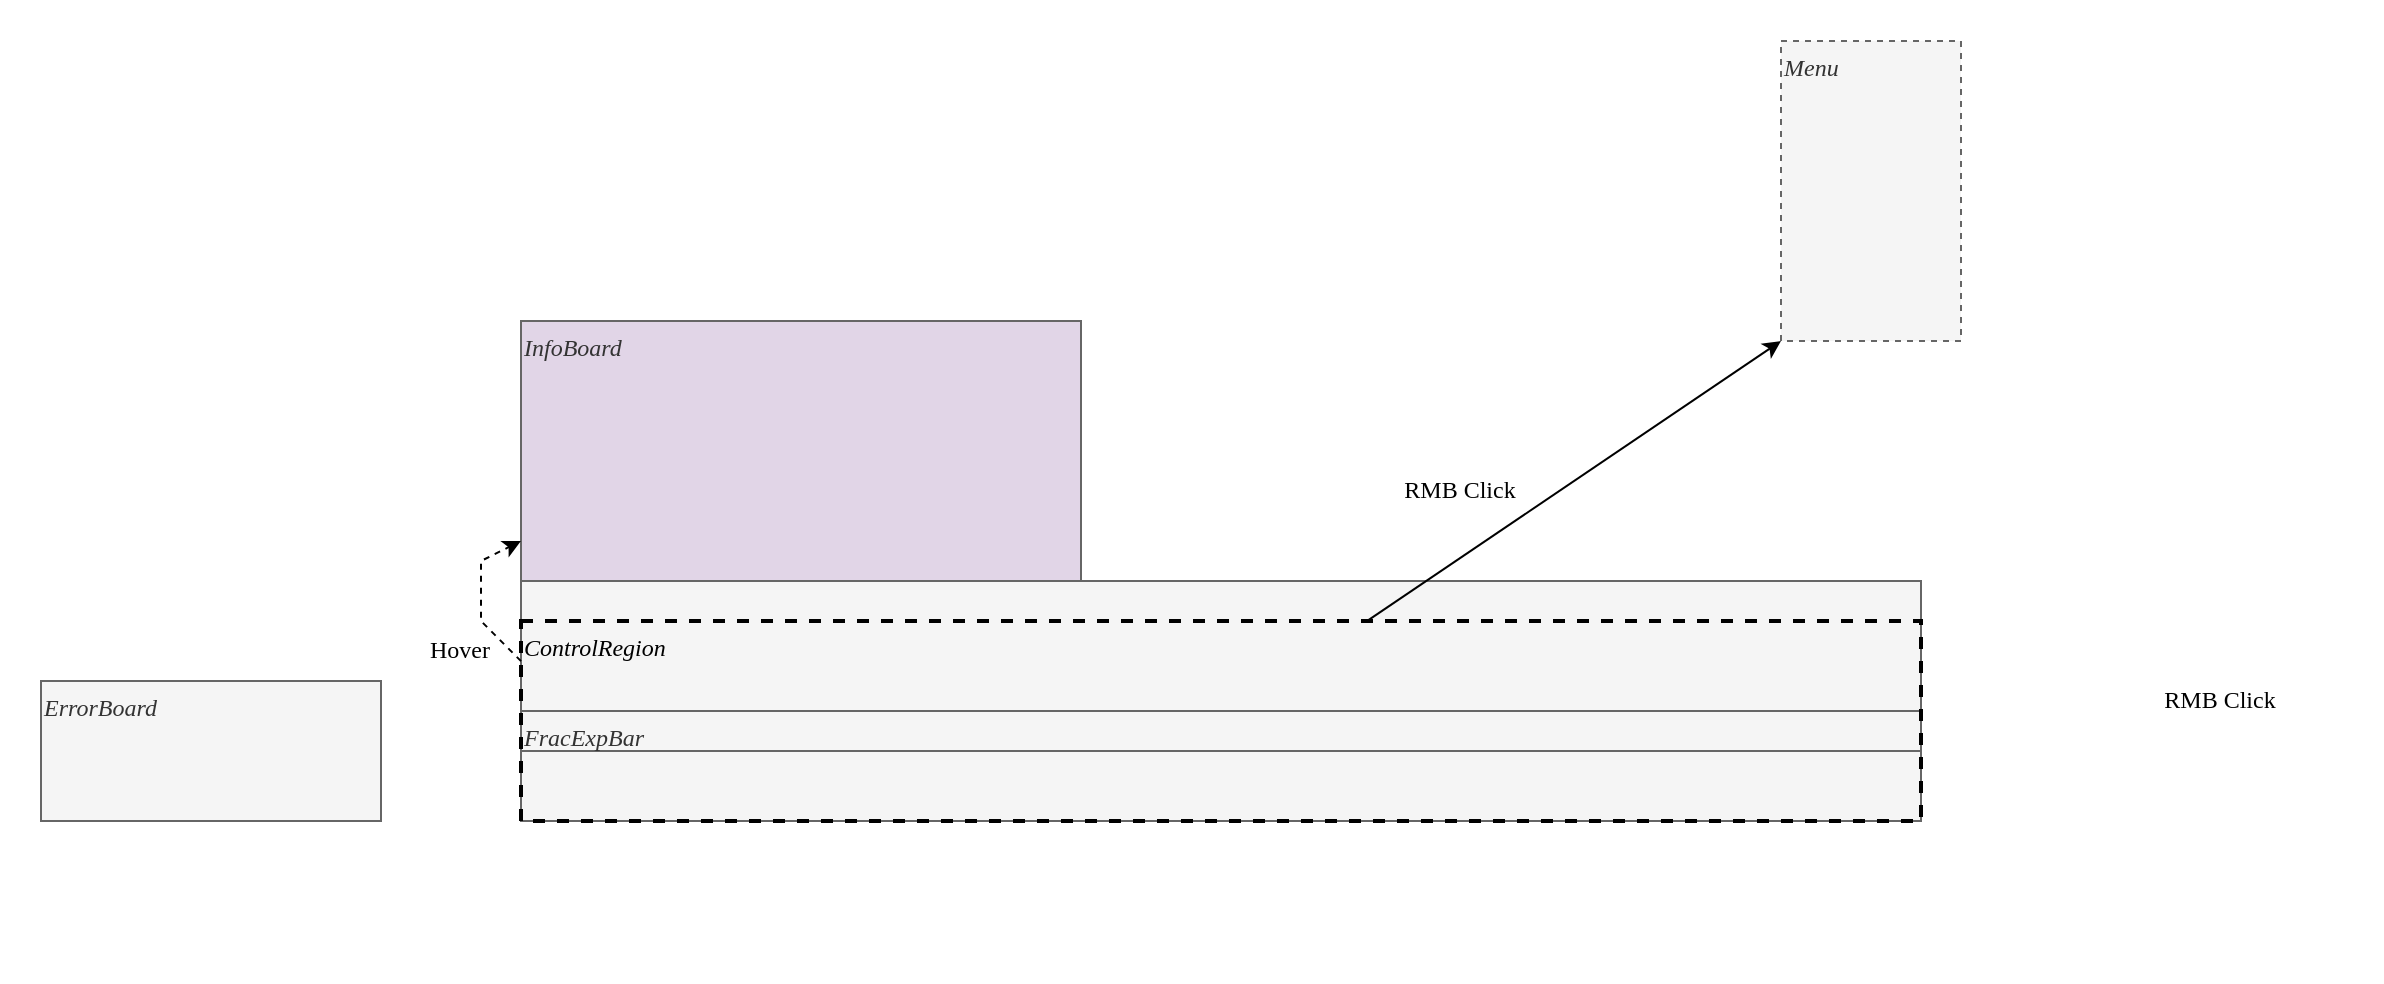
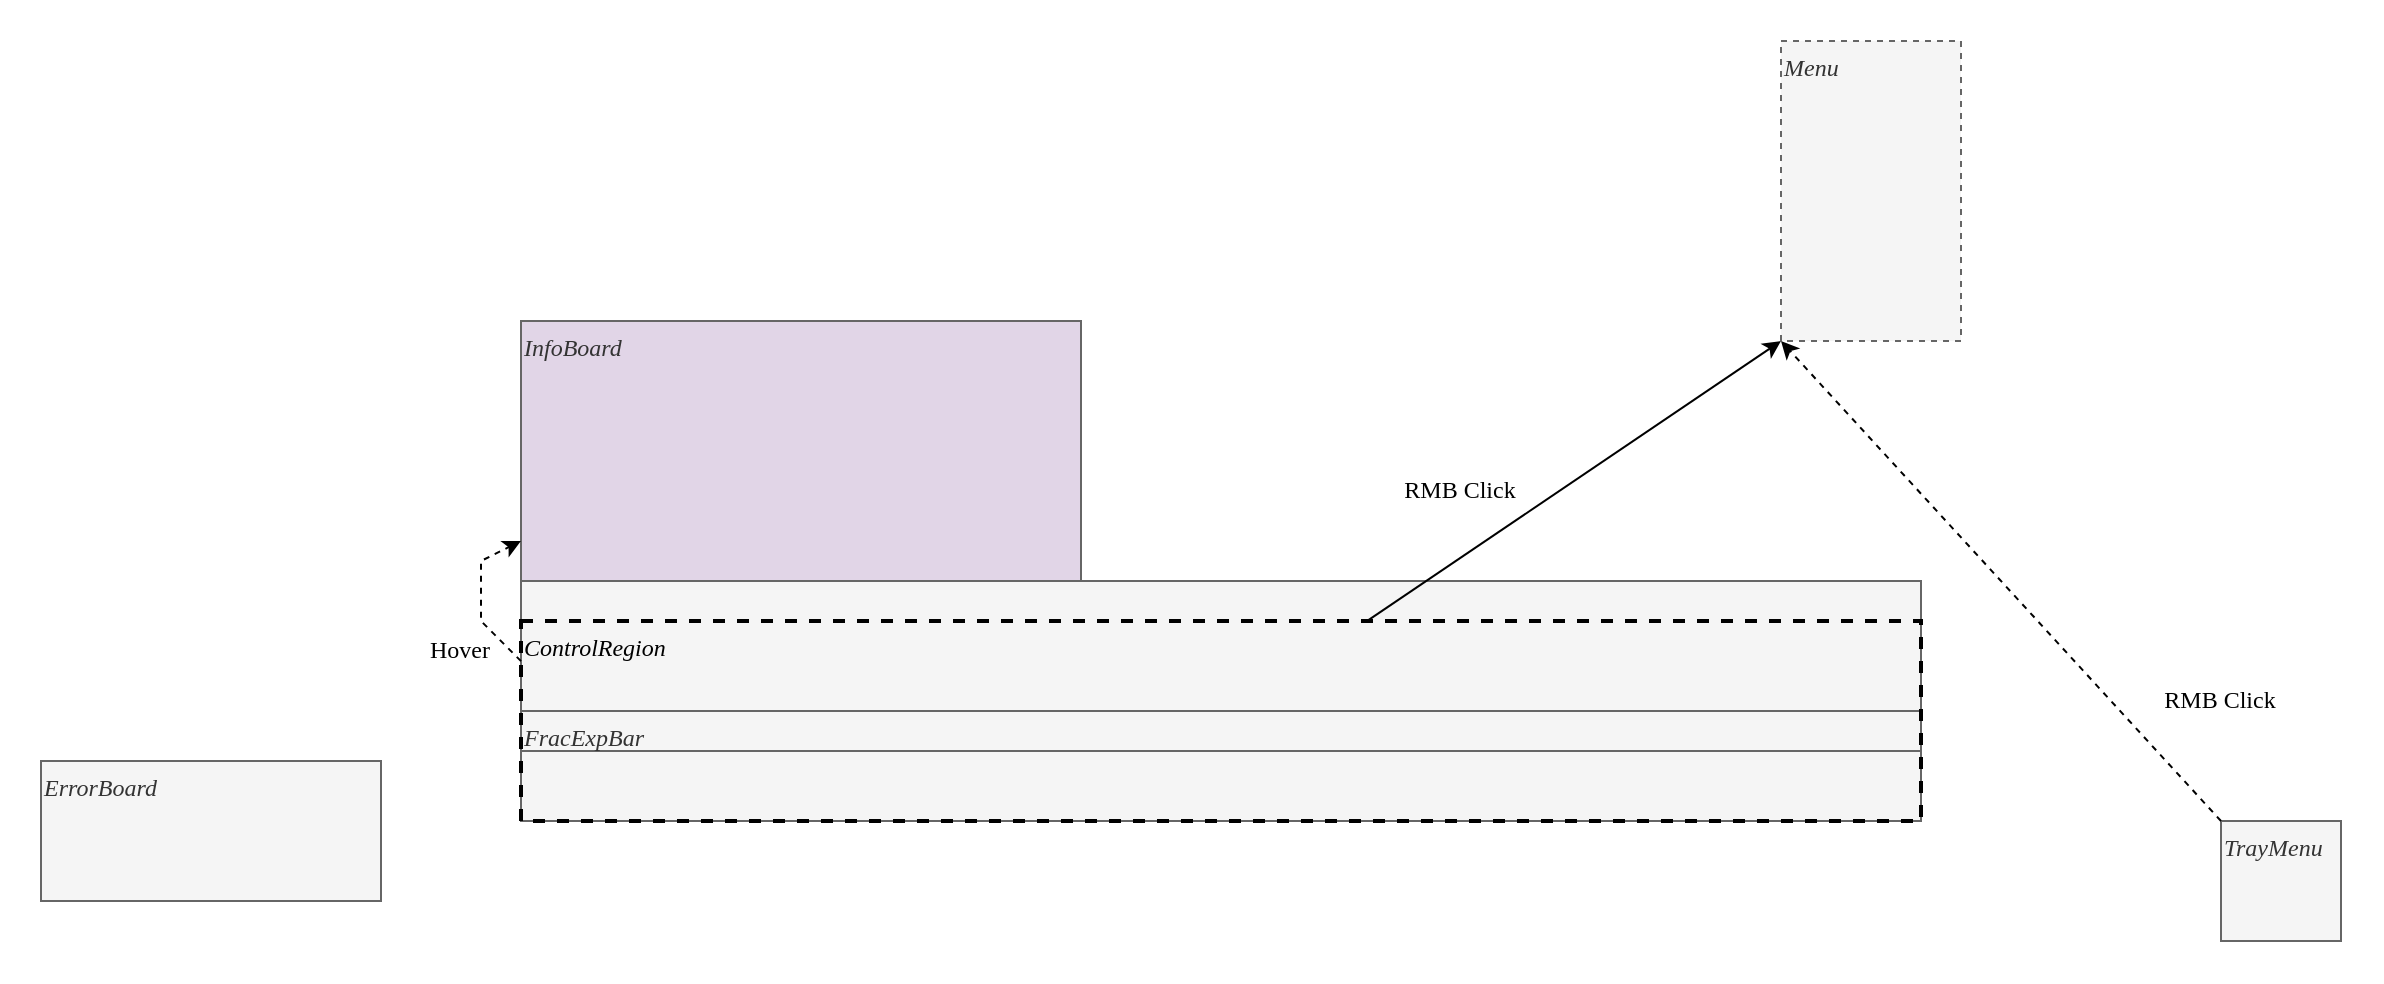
  <mxCell id="0" />
  <mxCell id="1" parent="0" />
  <mxCell id="2" value="InfoBoard" style="rounded=0;whiteSpace=wrap;html=1;fontFamily=Inconsolata;align=left;verticalAlign=top;fillColor=#e1d5e7;fontColor=#333333;strokeColor=#666666;fontStyle=2;" parent="1" vertex="1"><mxGeometry x="260" y="160" width="280" height="130" as="geometry" /></mxCell>
  <mxCell id="3" value="" style="rounded=0;whiteSpace=wrap;html=1;fontFamily=Inconsolata;align=left;verticalAlign=top;fillColor=#f5f5f5;fontColor=#333333;strokeColor=#666666;fontStyle=2" parent="1" vertex="1"><mxGeometry x="260" y="290" width="700" height="120" as="geometry" /></mxCell>
  <mxCell id="4" value="FracExpBar" style="rounded=0;whiteSpace=wrap;html=1;fontFamily=Inconsolata;align=left;verticalAlign=top;fillColor=#f5f5f5;fontColor=#333333;strokeColor=#666666;fontStyle=2" parent="1" vertex="1"><mxGeometry x="260" y="355" width="700" height="20" as="geometry" /></mxCell>
  <mxCell id="5" value="Menu" style="rounded=0;whiteSpace=wrap;html=1;fontFamily=Inconsolata;align=left;verticalAlign=top;fillColor=#f5f5f5;fontColor=#333333;strokeColor=#666666;fontStyle=2;dashed=1;" parent="1" vertex="1"><mxGeometry x="890" y="20" width="90" height="150" as="geometry" /></mxCell>
+ <mxCell id="6" value="TrayMenu" style="rounded=0;whiteSpace=wrap;html=1;fontFamily=Inconsolata;align=left;verticalAlign=top;fillColor=#f5f5f5;fontColor=#333333;strokeColor=#666666;fontStyle=2" parent="1" vertex="1"><mxGeometry x="1110" y="410" width="60" height="60" as="geometry" /></mxCell>
  <mxCell id="7" value="RMB Click" style="text;html=1;strokeColor=none;fillColor=none;align=center;verticalAlign=middle;whiteSpace=wrap;rounded=0;fontFamily=Inconsolata;" parent="1" vertex="1"><mxGeometry x="700" y="230" width="60" height="30" as="geometry" /></mxCell>
  <mxCell id="8" value="" style="endArrow=classic;html=1;rounded=0;dashed=0;entryX=0;entryY=1;entryDx=0;entryDy=0;fontFamily=Inconsolata;exitX=0.605;exitY=-0.003;exitDx=0;exitDy=0;exitPerimeter=0;" parent="1" source="14" target="5" edge="1"><mxGeometry width="50" height="50" relative="1" as="geometry"><mxPoint x="950" y="180" as="sourcePoint" /><mxPoint x="830" y="50" as="targetPoint" /></mxGeometry></mxCell>
+ <mxCell id="9" value="" style="endArrow=classic;html=1;rounded=0;dashed=1;entryX=0;entryY=1;entryDx=0;entryDy=0;exitX=0;exitY=0;exitDx=0;exitDy=0;fontFamily=Inconsolata;" parent="1" source="6" target="5" edge="1"><mxGeometry width="50" height="50" relative="1" as="geometry"><mxPoint x="920" y="250" as="sourcePoint" /><mxPoint x="830" y="50" as="targetPoint" /></mxGeometry></mxCell>
  <mxCell id="10" value="" style="endArrow=classic;html=1;rounded=0;dashed=1;fontFamily=Inconsolata;exitX=0;exitY=0.334;exitDx=0;exitDy=0;exitPerimeter=0;" parent="1" source="3" edge="1"><mxGeometry width="50" height="50" relative="1" as="geometry"><mxPoint x="260" y="310" as="sourcePoint" /><mxPoint x="260" y="270" as="targetPoint" /><Array as="points"><mxPoint x="240" y="310" /><mxPoint x="240" y="280" /></Array></mxGeometry></mxCell>
  <mxCell id="11" value="Hover" style="text;html=1;strokeColor=none;fillColor=none;align=center;verticalAlign=middle;whiteSpace=wrap;rounded=0;fontFamily=Inconsolata;" parent="1" vertex="1"><mxGeometry x="200" y="310" width="60" height="30" as="geometry" /></mxCell>
  <mxCell id="12" value="RMB Click" style="text;html=1;strokeColor=none;fillColor=none;align=center;verticalAlign=middle;whiteSpace=wrap;rounded=0;fontFamily=Inconsolata;" parent="1" vertex="1"><mxGeometry x="1080" y="335" width="60" height="30" as="geometry" /></mxCell>
- <mxCell id="13" value="ErrorBoard" style="rounded=0;whiteSpace=wrap;html=1;fontFamily=Inconsolata;align=left;verticalAlign=top;fillColor=#f5f5f5;fontColor=#333333;strokeColor=#666666;fontStyle=2" parent="1" vertex="1"><mxGeometry x="20" y="340" width="170" height="70" as="geometry" /></mxCell>
+ <mxCell id="13" value="ErrorBoard" style="rounded=0;whiteSpace=wrap;html=1;fontFamily=Inconsolata;align=left;verticalAlign=top;fillColor=#f5f5f5;fontColor=#333333;strokeColor=#666666;fontStyle=2" parent="1" vertex="1"><mxGeometry x="20" y="380" width="170" height="70" as="geometry" /></mxCell>
  <mxCell id="14" value="&lt;i&gt;ControlRegion&lt;/i&gt;" style="rounded=0;whiteSpace=wrap;html=1;fillColor=none;dashed=1;fontFamily=Inconsolata;strokeWidth=2;align=left;verticalAlign=top;" parent="1" vertex="1"><mxGeometry x="260" y="310" width="700" height="100" as="geometry" /></mxCell>
